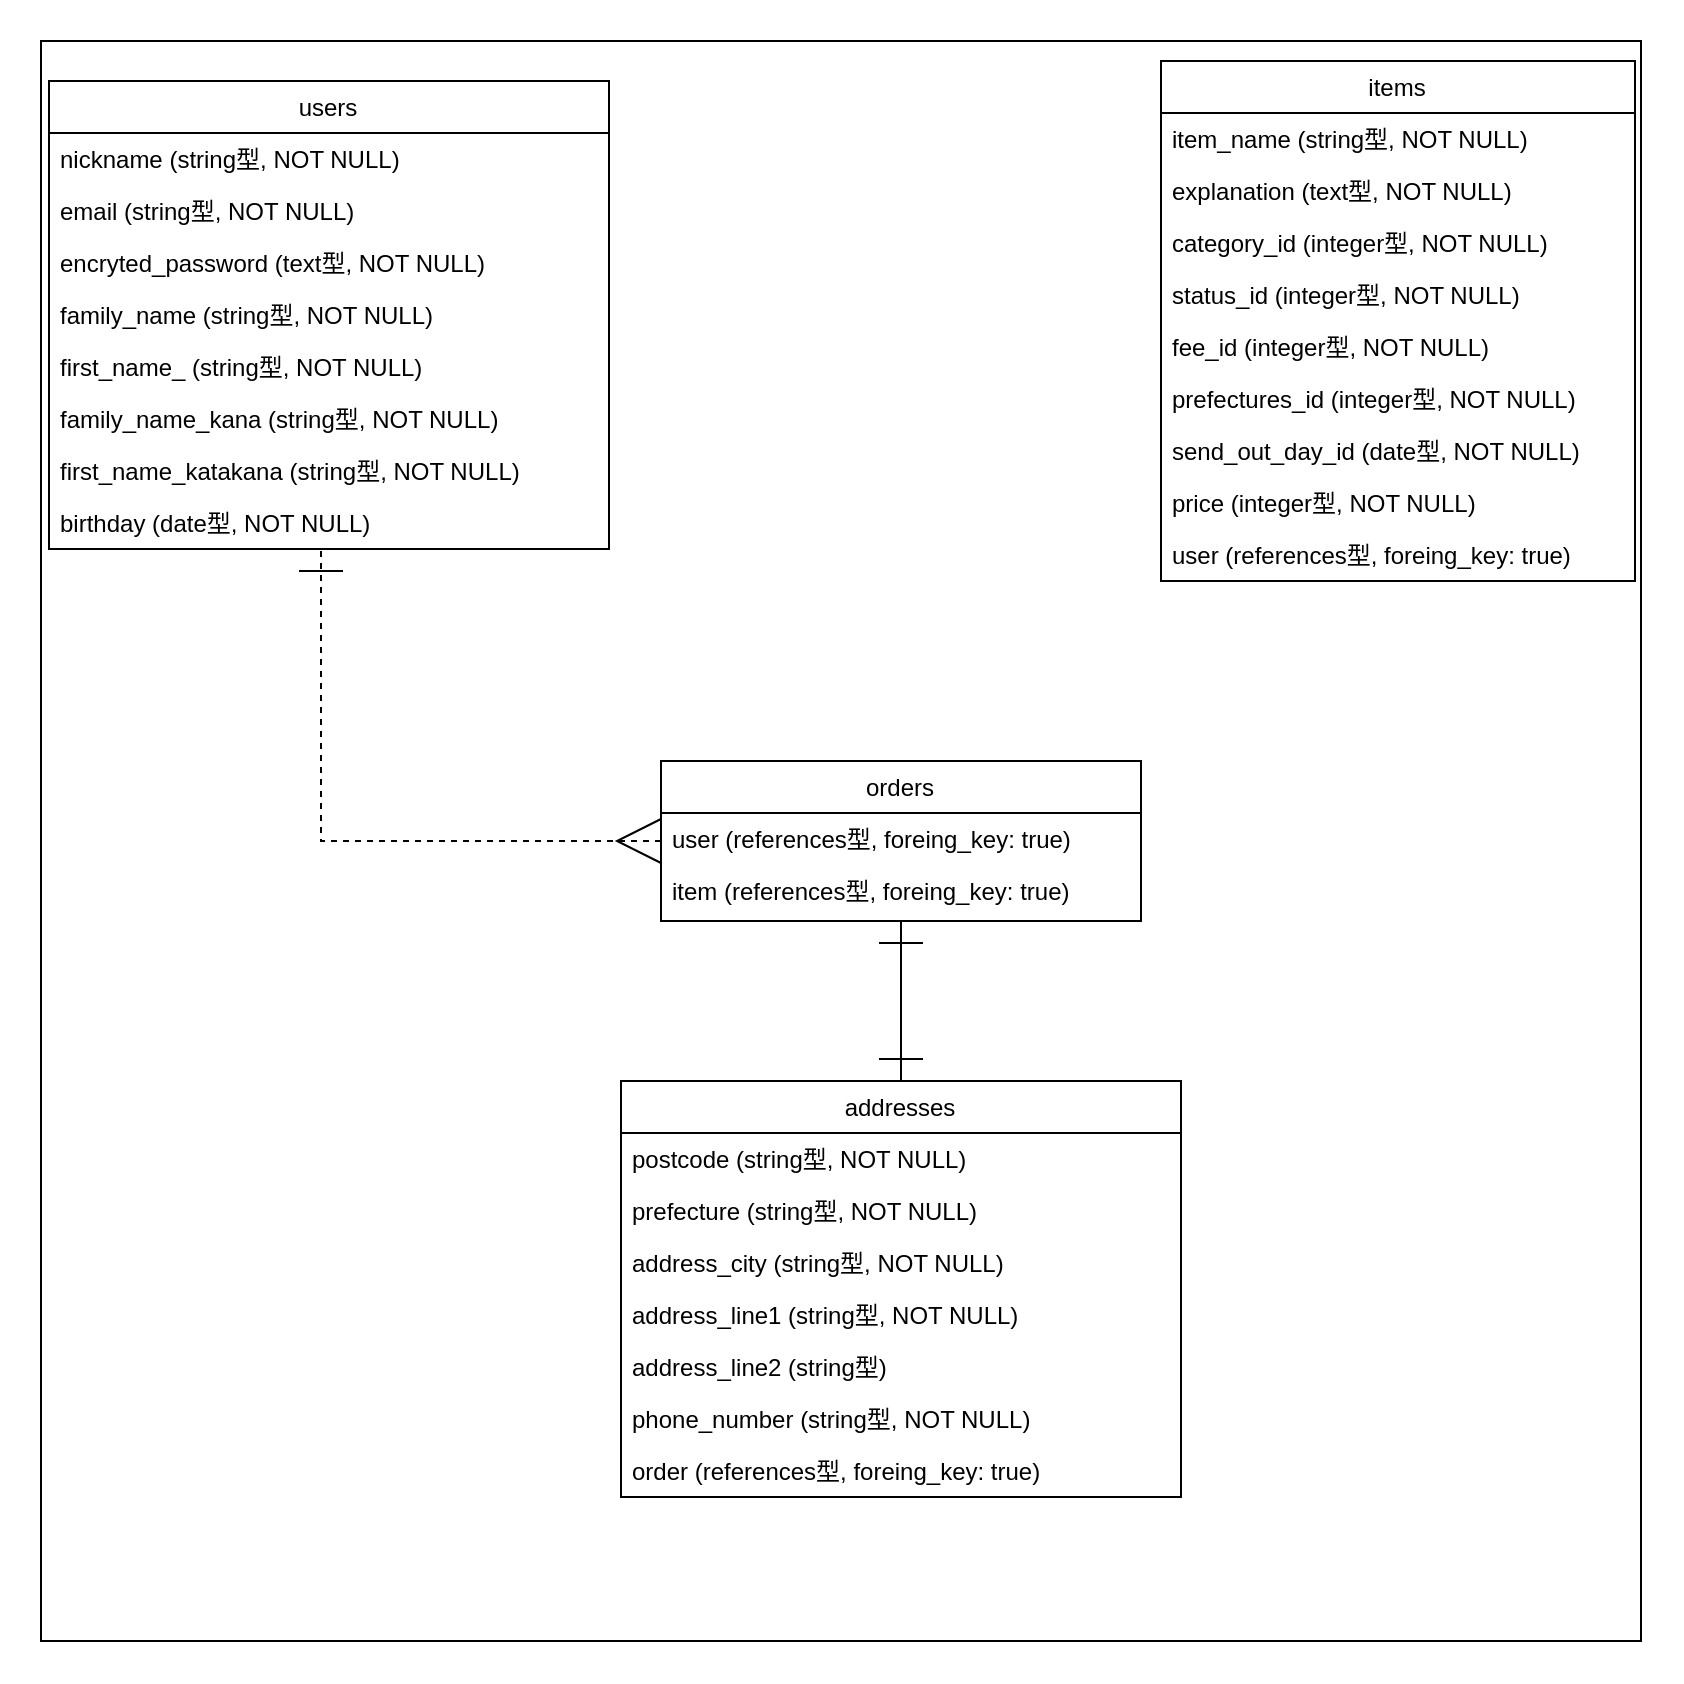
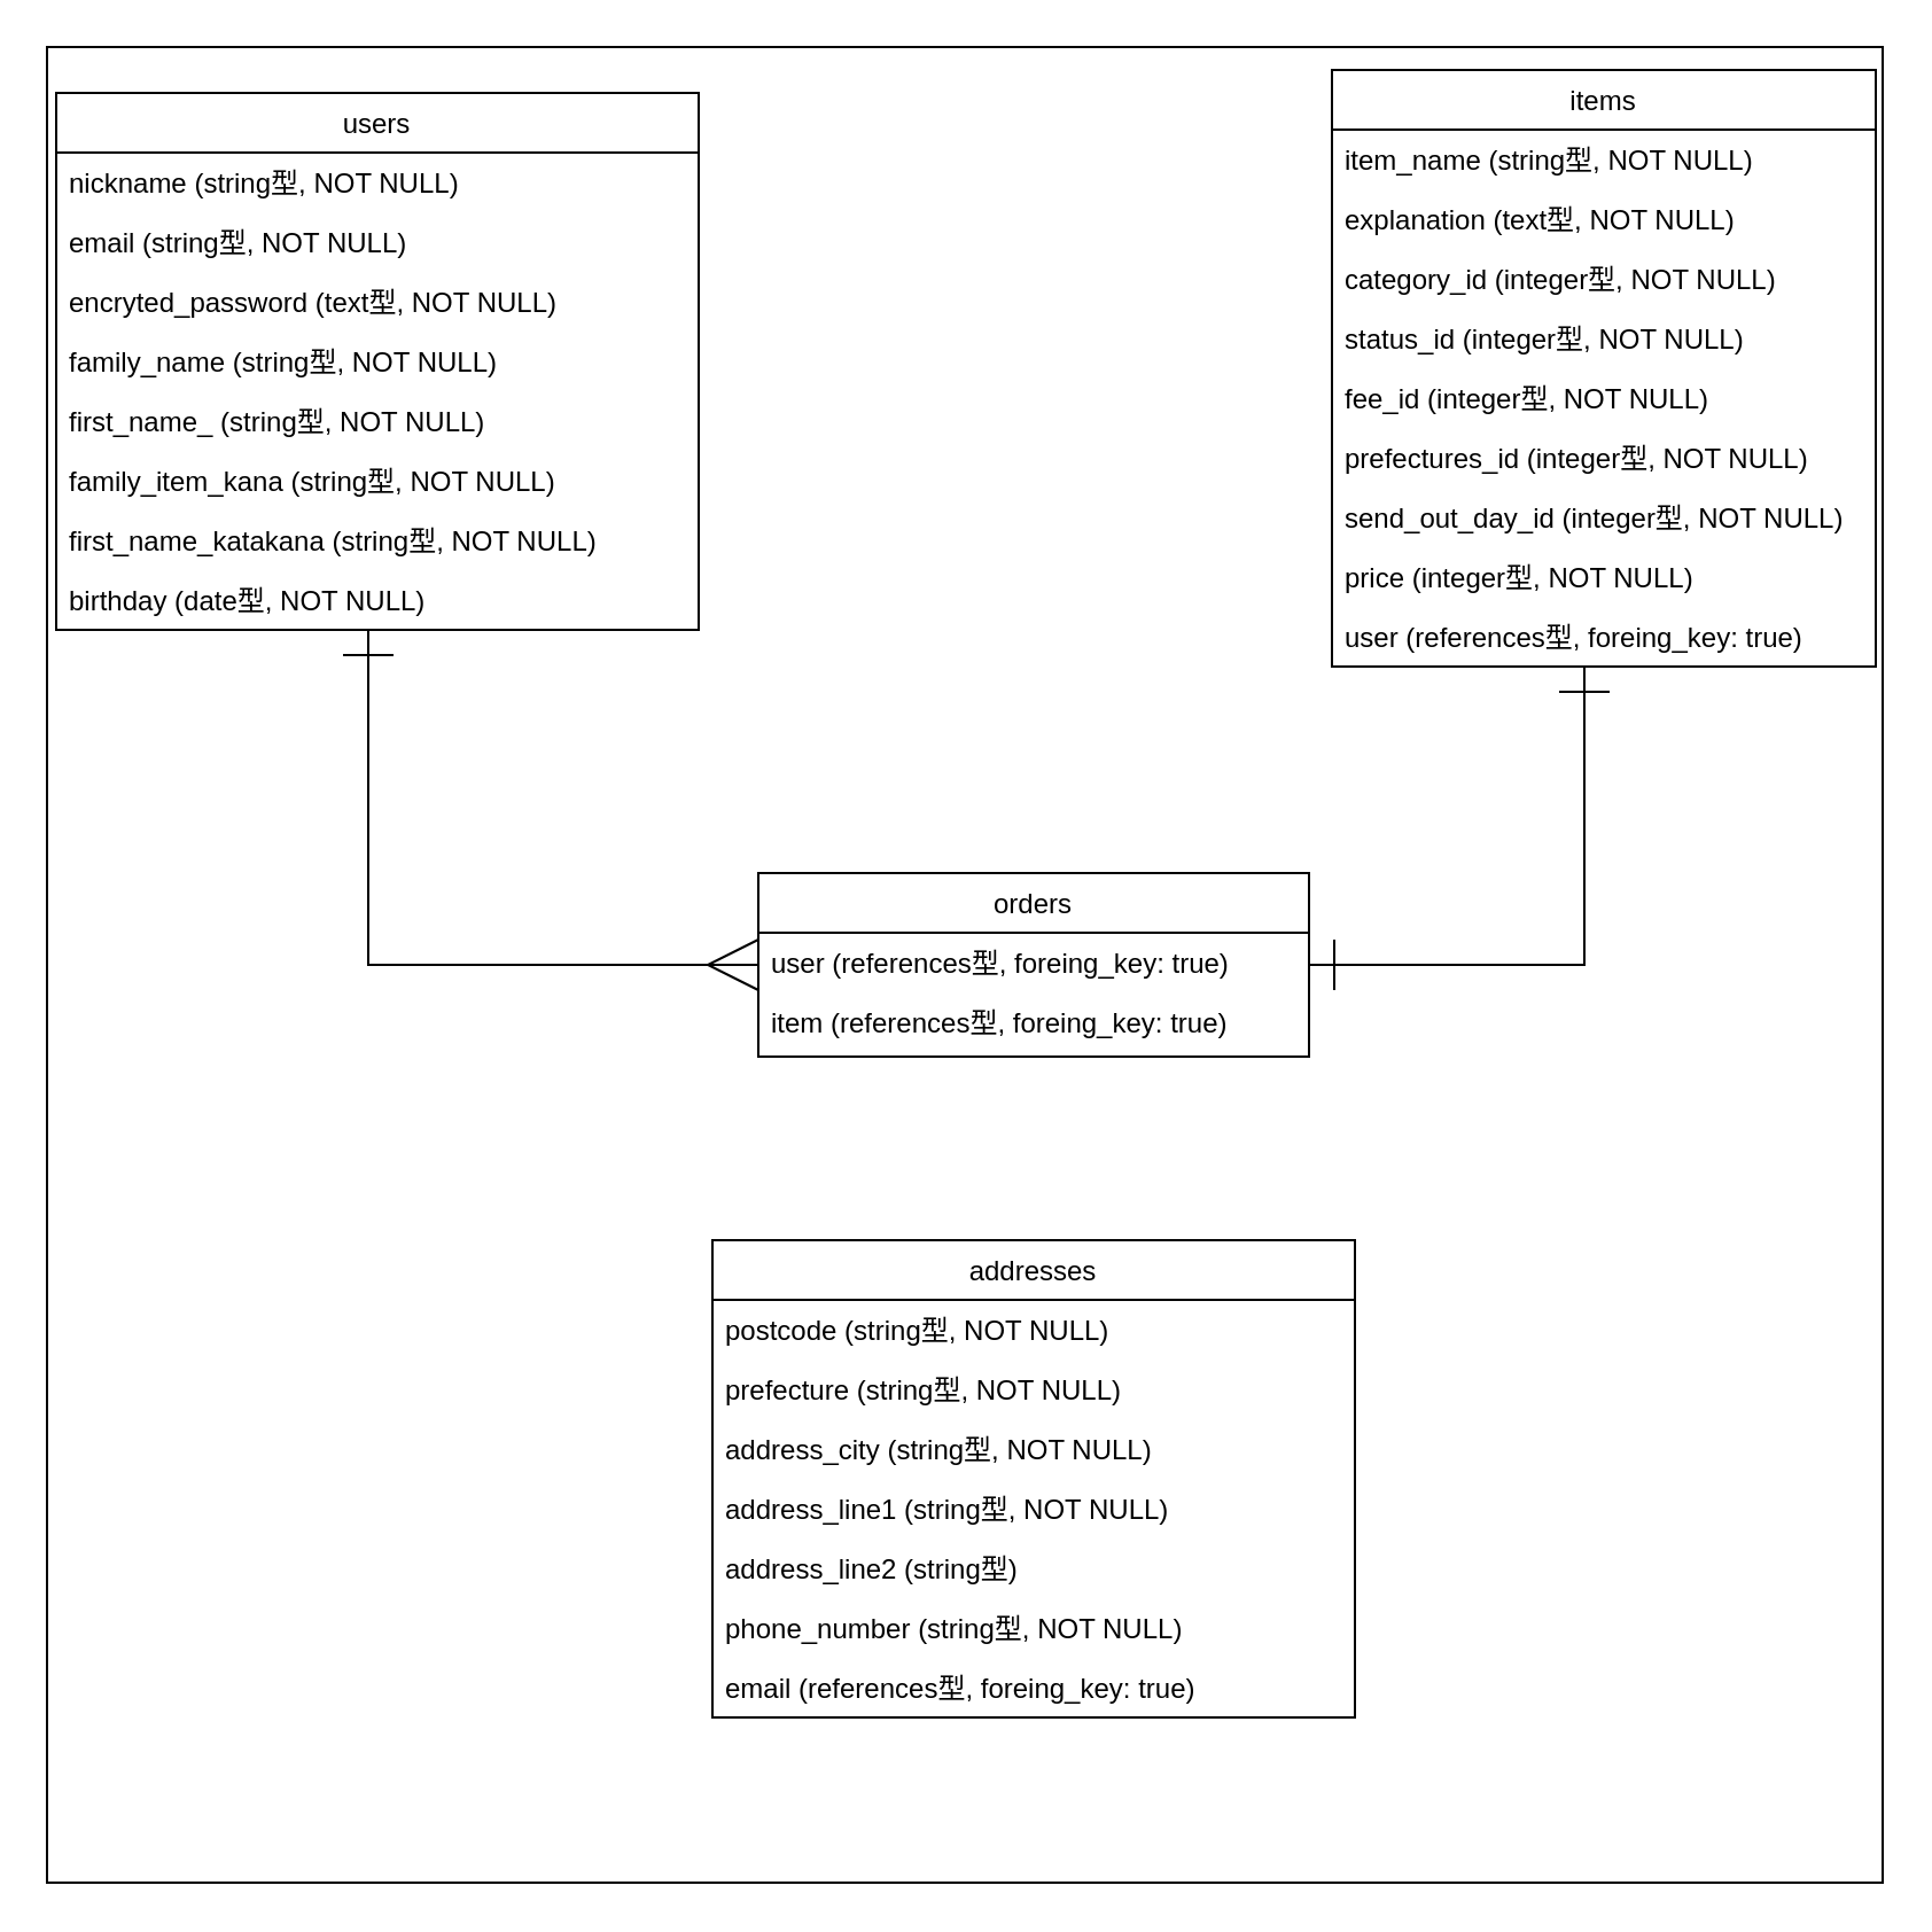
  <mxCell id="0" />
  <mxCell id="1" value="背景" parent="0" />
  <mxCell id="2" value="" style="whiteSpace=wrap;html=1;aspect=fixed;" parent="1" vertex="1"><mxGeometry width="800" height="800" as="geometry" x="20" y="20" /></mxCell>
  <mxCell id="3" value="er図" parent="0" />
- <mxCell id="5" style="edgeStyle=orthogonalEdgeStyle;rounded=0;orthogonalLoop=1;jettySize=auto;html=1;endArrow=ERone;endFill=0;startArrow=ERone;startFill=0;endSize=20;startSize=20;" parent="3" source="26" target="29" edge="1"><mxGeometry relative="1" as="geometry" /></mxCell>
- <mxCell id="6" style="edgeStyle=orthogonalEdgeStyle;rounded=0;orthogonalLoop=1;jettySize=auto;html=1;endArrow=ERone;endFill=0;targetPerimeterSpacing=0;startSize=20;startArrow=ERmany;startFill=0;endSize=20;dashed=1;" parent="3" source="26" target="7" edge="1"><mxGeometry relative="1" as="geometry"><mxPoint x="160" y="494" as="targetPoint" /><Array as="points"><mxPoint x="160" y="420" /></Array></mxGeometry></mxCell>
+ <mxCell id="4" style="edgeStyle=orthogonalEdgeStyle;rounded=0;orthogonalLoop=1;jettySize=auto;html=1;startArrow=ERone;startFill=0;startSize=20;endArrow=ERone;endFill=0;endSize=20;targetPerimeterSpacing=0;" parent="3" source="26" target="16" edge="1"><mxGeometry relative="1" as="geometry"><mxPoint x="847" y="342" as="targetPoint" /><Array as="points"><mxPoint x="690" y="420" /></Array><mxPoint x="410" y="510" as="sourcePoint" /></mxGeometry></mxCell>
+ <mxCell id="6" style="edgeStyle=orthogonalEdgeStyle;rounded=0;orthogonalLoop=1;jettySize=auto;html=1;endArrow=ERone;endFill=0;targetPerimeterSpacing=0;startSize=20;startArrow=ERmany;startFill=0;endSize=20;" parent="3" source="26" target="7" edge="1"><mxGeometry relative="1" as="geometry"><mxPoint x="160" y="494" as="targetPoint" /><Array as="points"><mxPoint x="160" y="420" /></Array></mxGeometry></mxCell>
  <mxCell id="7" value="users" style="swimlane;fontStyle=0;childLayout=stackLayout;horizontal=1;startSize=26;fillColor=none;horizontalStack=0;resizeParent=1;resizeParentMax=0;resizeLast=0;collapsible=1;marginBottom=0;" parent="3" vertex="1"><mxGeometry x="24" y="40" width="280" height="234" as="geometry" /></mxCell>
  <mxCell id="8" value="nickname (string型, NOT NULL)" style="text;strokeColor=none;fillColor=none;align=left;verticalAlign=top;spacingLeft=4;spacingRight=4;overflow=hidden;rotatable=0;points=[[0,0.5],[1,0.5]];portConstraint=eastwest;" parent="7" vertex="1"><mxGeometry y="26" width="280" height="26" as="geometry" /></mxCell>
  <mxCell id="9" value="email (string型, NOT NULL)" style="text;strokeColor=none;fillColor=none;align=left;verticalAlign=top;spacingLeft=4;spacingRight=4;overflow=hidden;rotatable=0;points=[[0,0.5],[1,0.5]];portConstraint=eastwest;" parent="7" vertex="1"><mxGeometry y="52" width="280" height="26" as="geometry" /></mxCell>
  <mxCell id="10" value="encryted_password (text型, NOT NULL)" style="text;strokeColor=none;fillColor=none;align=left;verticalAlign=top;spacingLeft=4;spacingRight=4;overflow=hidden;rotatable=0;points=[[0,0.5],[1,0.5]];portConstraint=eastwest;" parent="7" vertex="1"><mxGeometry y="78" width="280" height="26" as="geometry" /></mxCell>
  <mxCell id="11" value="family_name (string型, NOT NULL)" style="text;strokeColor=none;fillColor=none;align=left;verticalAlign=top;spacingLeft=4;spacingRight=4;overflow=hidden;rotatable=0;points=[[0,0.5],[1,0.5]];portConstraint=eastwest;" parent="7" vertex="1"><mxGeometry y="104" width="280" height="26" as="geometry" /></mxCell>
  <mxCell id="12" value="first_name_ (string型, NOT NULL)" style="text;strokeColor=none;fillColor=none;align=left;verticalAlign=top;spacingLeft=4;spacingRight=4;overflow=hidden;rotatable=0;points=[[0,0.5],[1,0.5]];portConstraint=eastwest;" parent="7" vertex="1"><mxGeometry y="130" width="280" height="26" as="geometry" /></mxCell>
- <mxCell id="13" value="family_name_kana (string型, NOT NULL)" style="text;strokeColor=none;fillColor=none;align=left;verticalAlign=top;spacingLeft=4;spacingRight=4;overflow=hidden;rotatable=0;points=[[0,0.5],[1,0.5]];portConstraint=eastwest;" parent="7" vertex="1"><mxGeometry y="156" width="280" height="26" as="geometry" /></mxCell>
+ <mxCell id="13" value="family_item_kana (string型, NOT NULL)" style="text;strokeColor=none;fillColor=none;align=left;verticalAlign=top;spacingLeft=4;spacingRight=4;overflow=hidden;rotatable=0;points=[[0,0.5],[1,0.5]];portConstraint=eastwest;" parent="7" vertex="1"><mxGeometry y="156" width="280" height="26" as="geometry" /></mxCell>
  <mxCell id="14" value="first_name_katakana (string型, NOT NULL)" style="text;strokeColor=none;fillColor=none;align=left;verticalAlign=top;spacingLeft=4;spacingRight=4;overflow=hidden;rotatable=0;points=[[0,0.5],[1,0.5]];portConstraint=eastwest;" parent="7" vertex="1"><mxGeometry y="182" width="280" height="26" as="geometry" /></mxCell>
  <mxCell id="15" value="birthday (date型, NOT NULL)" style="text;strokeColor=none;fillColor=none;align=left;verticalAlign=top;spacingLeft=4;spacingRight=4;overflow=hidden;rotatable=0;points=[[0,0.5],[1,0.5]];portConstraint=eastwest;" parent="7" vertex="1"><mxGeometry y="208" width="280" height="26" as="geometry" /></mxCell>
  <mxCell id="16" value="items" style="swimlane;fontStyle=0;childLayout=stackLayout;horizontal=1;startSize=26;fillColor=none;horizontalStack=0;resizeParent=1;resizeParentMax=0;resizeLast=0;collapsible=1;marginBottom=0;" parent="3" vertex="1"><mxGeometry x="580" y="30" width="237" height="260" as="geometry" /></mxCell>
  <mxCell id="17" value="item_name (string型, NOT NULL)" style="text;strokeColor=none;fillColor=none;align=left;verticalAlign=top;spacingLeft=4;spacingRight=4;overflow=hidden;rotatable=0;points=[[0,0.5],[1,0.5]];portConstraint=eastwest;" parent="16" vertex="1"><mxGeometry y="26" width="237" height="26" as="geometry" /></mxCell>
  <mxCell id="18" value="explanation (text型, NOT NULL)" style="text;strokeColor=none;fillColor=none;align=left;verticalAlign=top;spacingLeft=4;spacingRight=4;overflow=hidden;rotatable=0;points=[[0,0.5],[1,0.5]];portConstraint=eastwest;" parent="16" vertex="1"><mxGeometry y="52" width="237" height="26" as="geometry" /></mxCell>
  <mxCell id="19" value="category_id (integer型, NOT NULL)" style="text;strokeColor=none;fillColor=none;align=left;verticalAlign=top;spacingLeft=4;spacingRight=4;overflow=hidden;rotatable=0;points=[[0,0.5],[1,0.5]];portConstraint=eastwest;" parent="16" vertex="1"><mxGeometry y="78" width="237" height="26" as="geometry" /></mxCell>
  <mxCell id="20" value="status_id (integer型, NOT NULL)" style="text;strokeColor=none;fillColor=none;align=left;verticalAlign=top;spacingLeft=4;spacingRight=4;overflow=hidden;rotatable=0;points=[[0,0.5],[1,0.5]];portConstraint=eastwest;" parent="16" vertex="1"><mxGeometry y="104" width="237" height="26" as="geometry" /></mxCell>
  <mxCell id="21" value="fee_id (integer型, NOT NULL)" style="text;strokeColor=none;fillColor=none;align=left;verticalAlign=top;spacingLeft=4;spacingRight=4;overflow=hidden;rotatable=0;points=[[0,0.5],[1,0.5]];portConstraint=eastwest;" parent="16" vertex="1"><mxGeometry y="130" width="237" height="26" as="geometry" /></mxCell>
  <mxCell id="22" value="prefectures_id (integer型, NOT NULL)" style="text;strokeColor=none;fillColor=none;align=left;verticalAlign=top;spacingLeft=4;spacingRight=4;overflow=hidden;rotatable=0;points=[[0,0.5],[1,0.5]];portConstraint=eastwest;" parent="16" vertex="1"><mxGeometry y="156" width="237" height="26" as="geometry" /></mxCell>
- <mxCell id="23" value="send_out_day_id (date型, NOT NULL)" style="text;strokeColor=none;fillColor=none;align=left;verticalAlign=top;spacingLeft=4;spacingRight=4;overflow=hidden;rotatable=0;points=[[0,0.5],[1,0.5]];portConstraint=eastwest;" parent="16" vertex="1"><mxGeometry y="182" width="237" height="26" as="geometry" /></mxCell>
+ <mxCell id="23" value="send_out_day_id (integer型, NOT NULL)" style="text;strokeColor=none;fillColor=none;align=left;verticalAlign=top;spacingLeft=4;spacingRight=4;overflow=hidden;rotatable=0;points=[[0,0.5],[1,0.5]];portConstraint=eastwest;" parent="16" vertex="1"><mxGeometry y="182" width="237" height="26" as="geometry" /></mxCell>
  <mxCell id="24" value="price (integer型, NOT NULL)" style="text;strokeColor=none;fillColor=none;align=left;verticalAlign=top;spacingLeft=4;spacingRight=4;overflow=hidden;rotatable=0;points=[[0,0.5],[1,0.5]];portConstraint=eastwest;" parent="16" vertex="1"><mxGeometry y="208" width="237" height="26" as="geometry" /></mxCell>
  <mxCell id="25" value="user (references型, foreing_key: true)" style="text;strokeColor=none;fillColor=none;align=left;verticalAlign=top;spacingLeft=4;spacingRight=4;overflow=hidden;rotatable=0;points=[[0,0.5],[1,0.5]];portConstraint=eastwest;" parent="16" vertex="1"><mxGeometry y="234" width="237" height="26" as="geometry" /></mxCell>
  <mxCell id="26" value="orders" style="swimlane;fontStyle=0;childLayout=stackLayout;horizontal=1;startSize=26;fillColor=none;horizontalStack=0;resizeParent=1;resizeParentMax=0;resizeLast=0;collapsible=1;marginBottom=0;" parent="3" vertex="1"><mxGeometry x="330" y="380" width="240" height="80" as="geometry" /></mxCell>
  <mxCell id="27" value="user (references型, foreing_key: true)" style="text;strokeColor=none;fillColor=none;align=left;verticalAlign=top;spacingLeft=4;spacingRight=4;overflow=hidden;rotatable=0;points=[[0,0.5],[1,0.5]];portConstraint=eastwest;" parent="26" vertex="1"><mxGeometry y="26" width="240" height="26" as="geometry" /></mxCell>
  <mxCell id="28" value="item (references型, foreing_key: true)" style="text;strokeColor=none;fillColor=none;align=left;verticalAlign=top;spacingLeft=4;spacingRight=4;overflow=hidden;rotatable=0;points=[[0,0.5],[1,0.5]];portConstraint=eastwest;" parent="26" vertex="1"><mxGeometry y="52" width="240" height="28" as="geometry" /></mxCell>
  <mxCell id="29" value="addresses" style="swimlane;fontStyle=0;childLayout=stackLayout;horizontal=1;startSize=26;fillColor=none;horizontalStack=0;resizeParent=1;resizeParentMax=0;resizeLast=0;collapsible=1;marginBottom=0;" parent="3" vertex="1"><mxGeometry x="310" y="540" width="280" height="208" as="geometry" /></mxCell>
  <mxCell id="30" value="postcode (string型, NOT NULL)&#10;" style="text;strokeColor=none;fillColor=none;align=left;verticalAlign=top;spacingLeft=4;spacingRight=4;overflow=hidden;rotatable=0;points=[[0,0.5],[1,0.5]];portConstraint=eastwest;" parent="29" vertex="1"><mxGeometry y="26" width="280" height="26" as="geometry" /></mxCell>
  <mxCell id="31" value="prefecture (string型, NOT NULL)" style="text;strokeColor=none;fillColor=none;align=left;verticalAlign=top;spacingLeft=4;spacingRight=4;overflow=hidden;rotatable=0;points=[[0,0.5],[1,0.5]];portConstraint=eastwest;" parent="29" vertex="1"><mxGeometry y="52" width="280" height="26" as="geometry" /></mxCell>
  <mxCell id="32" value="address_city (string型, NOT NULL)" style="text;strokeColor=none;fillColor=none;align=left;verticalAlign=top;spacingLeft=4;spacingRight=4;overflow=hidden;rotatable=0;points=[[0,0.5],[1,0.5]];portConstraint=eastwest;" parent="29" vertex="1"><mxGeometry y="78" width="280" height="26" as="geometry" /></mxCell>
  <mxCell id="33" value="address_line1 (string型, NOT NULL)" style="text;strokeColor=none;fillColor=none;align=left;verticalAlign=top;spacingLeft=4;spacingRight=4;overflow=hidden;rotatable=0;points=[[0,0.5],[1,0.5]];portConstraint=eastwest;" parent="29" vertex="1"><mxGeometry y="104" width="280" height="26" as="geometry" /></mxCell>
  <mxCell id="34" value="address_line2 (string型)" style="text;strokeColor=none;fillColor=none;align=left;verticalAlign=top;spacingLeft=4;spacingRight=4;overflow=hidden;rotatable=0;points=[[0,0.5],[1,0.5]];portConstraint=eastwest;" parent="29" vertex="1"><mxGeometry y="130" width="280" height="26" as="geometry" /></mxCell>
  <mxCell id="35" value="phone_number (string型, NOT NULL)" style="text;strokeColor=none;fillColor=none;align=left;verticalAlign=top;spacingLeft=4;spacingRight=4;overflow=hidden;rotatable=0;points=[[0,0.5],[1,0.5]];portConstraint=eastwest;" parent="29" vertex="1"><mxGeometry y="156" width="280" height="26" as="geometry" /></mxCell>
- <mxCell id="36" value="order (references型, foreing_key: true)" style="text;strokeColor=none;fillColor=none;align=left;verticalAlign=top;spacingLeft=4;spacingRight=4;overflow=hidden;rotatable=0;points=[[0,0.5],[1,0.5]];portConstraint=eastwest;" parent="29" vertex="1"><mxGeometry y="182" width="280" height="26" as="geometry" /></mxCell>
+ <mxCell id="36" value="email (references型, foreing_key: true)" style="text;strokeColor=none;fillColor=none;align=left;verticalAlign=top;spacingLeft=4;spacingRight=4;overflow=hidden;rotatable=0;points=[[0,0.5],[1,0.5]];portConstraint=eastwest;" parent="29" vertex="1"><mxGeometry y="182" width="280" height="26" as="geometry" /></mxCell>
